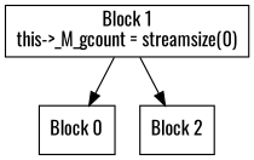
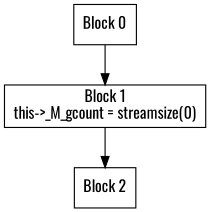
  digraph {
    fontname=Oswald
    node [fontname=Oswald shape=box]
    edge [fontname=Oswald]
    n1 [label="Block 0\n"]
    n2 [label="Block 1\nthis->_M_gcount = streamsize(0)\n"]
    n3 [label="Block 2\n"]
-   n2 -> n1
+   n1 -> n2
    n2 -> n3
  }
